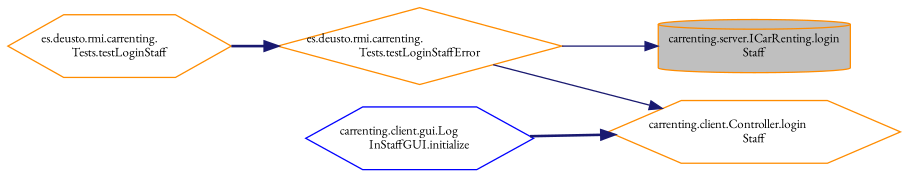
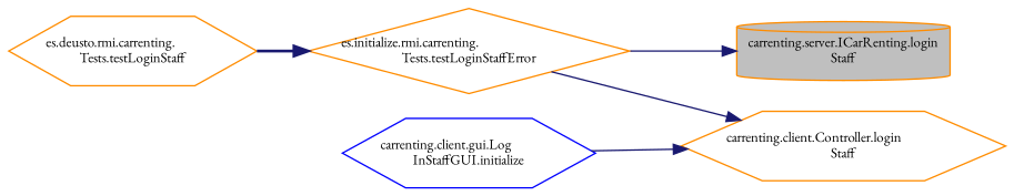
  digraph {
    fontname="EB Garamond"
    rankdir=RL
    node [color=darkorange fillcolor=white fontname="EB Garamond" fontsize=10 shape=hexagon style=filled]
    edge [color=midnightblue dir=back fontname="EB Garamond" fontsize=10 labelfontname=Helvetica labelfontsize=10 style=solid]
    n1 [fillcolor=grey75 fontcolor=black height=0.2 label="carrenting.server.ICarRenting.login\lStaff" shape=cylinder width=0.4]
-   n2 [height=0.2 label="es.deusto.rmi.carrenting.\lTests.testLoginStaffError" shape=diamond width=0.4]
+   n2 [height=0.2 label="es.initialize.rmi.carrenting.\lTests.testLoginStaffError" shape=diamond width=0.4]
    n3 [height=0.2 label="carrenting.client.Controller.login\lStaff" width=0.4]
    n4 [color=blue height=0.2 label="carrenting.client.gui.Log\lInStaffGUI.initialize" width=0.4]
    n5 [height=0.2 label="es.deusto.rmi.carrenting.\lTests.testLoginStaff" width=0.4]
    n1 -> n2
    n2 -> n5 [style=bold]
    n3 -> n2
-   n3 -> n4 [style=bold]
+   n3 -> n4
  }
